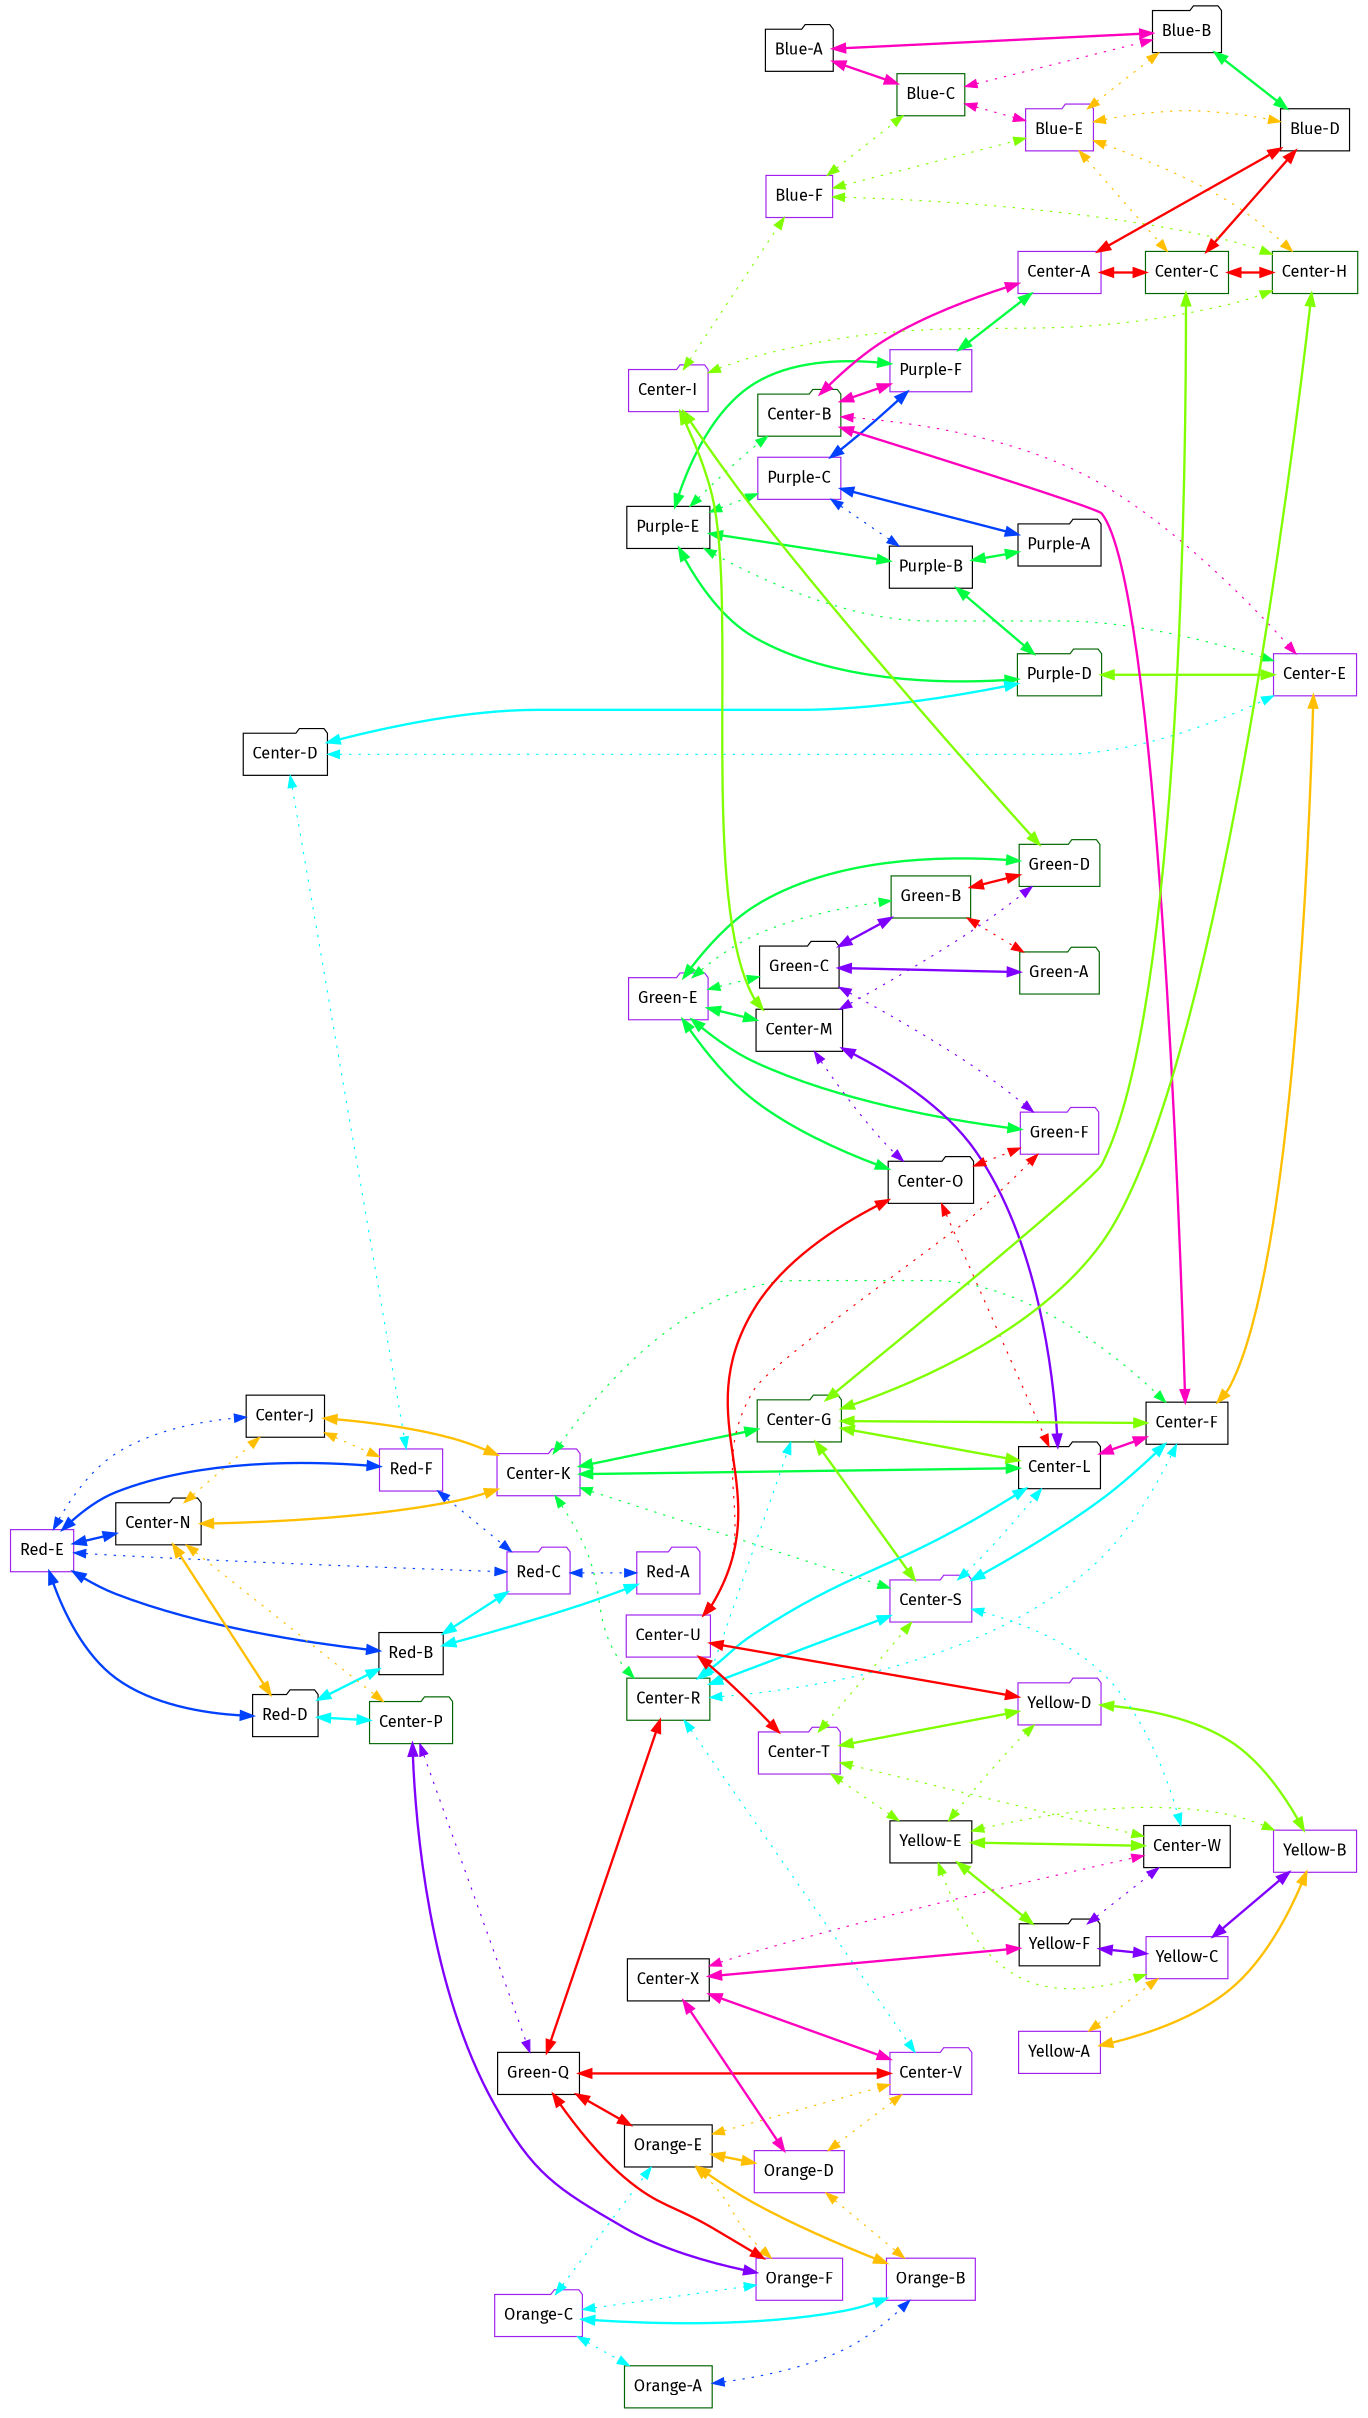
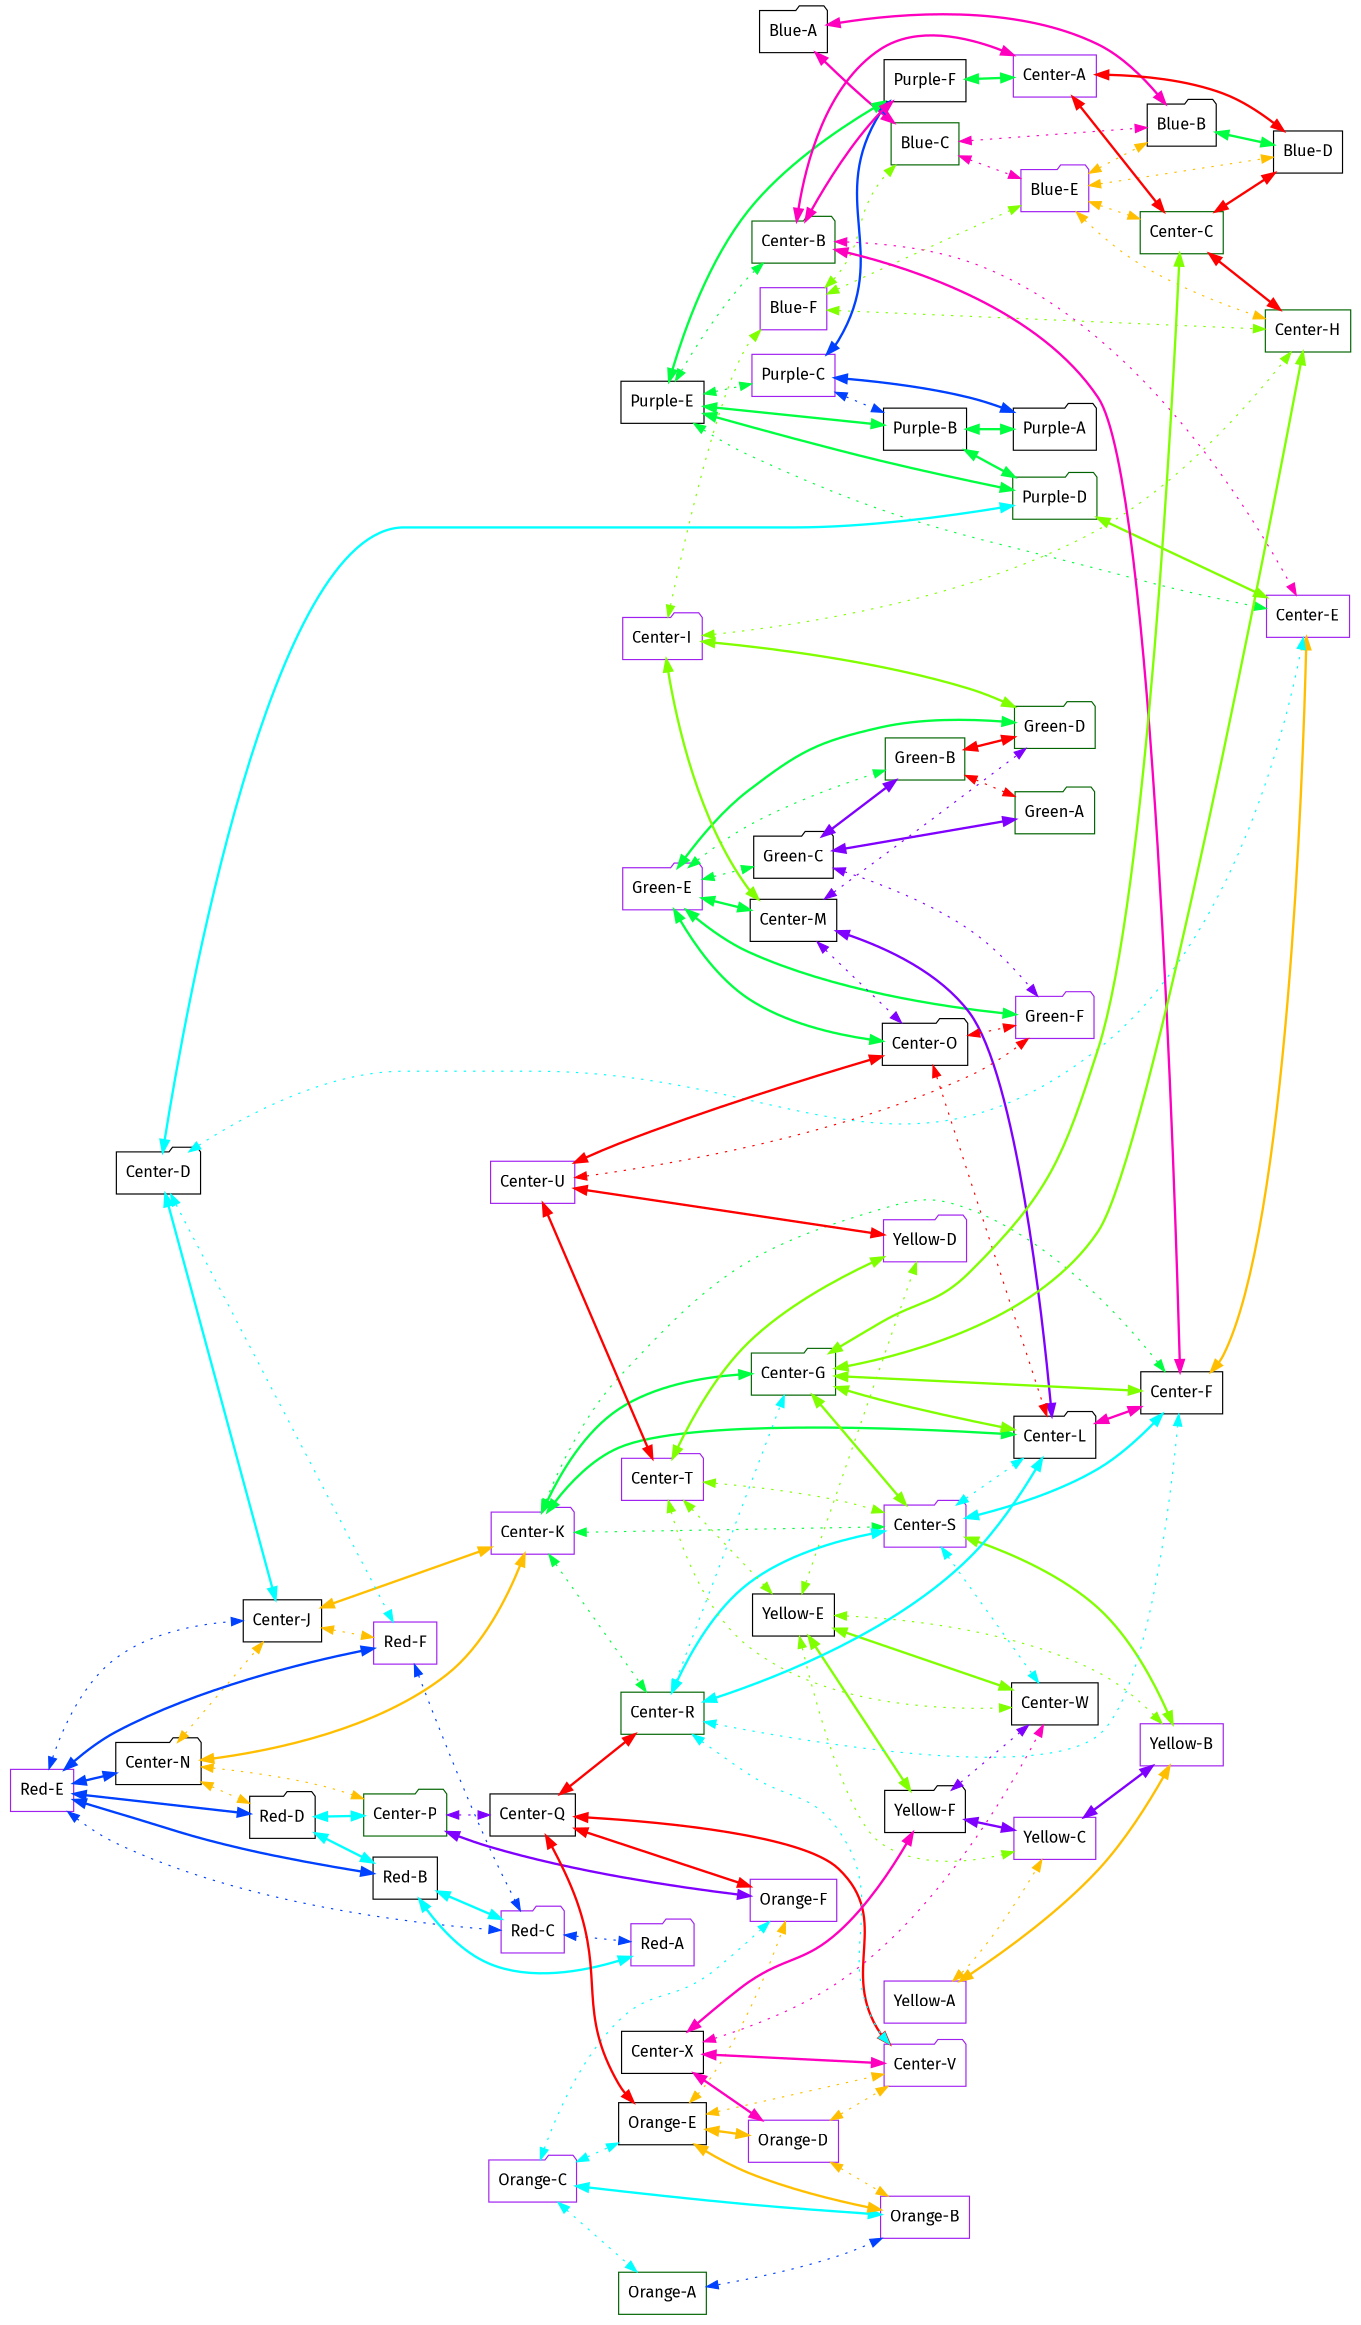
  graph {
    fontname="Fira Sans"
    rankdir=LR
    node [color=purple fontname="Fira Sans" shape=box]
    edge [color="0.25,1,1" dir=both fontname="Fira Sans" style=bold]
    n1 [color=black label="Blue-A" shape=folder]
    n2 [color=black label="Blue-B" shape=folder]
    n3 [color=darkgreen label="Blue-C"]
    n4 [color=black label="Blue-D"]
    n5 [label="Blue-E" shape=folder]
    n6 [color=darkgreen label="Center-C"]
    n7 [color=darkgreen label="Center-H"]
    n8 [label="Blue-F"]
    n9 [color=darkgreen label="Green-A" shape=folder]
    n10 [color=darkgreen label="Green-B"]
    n11 [color=darkgreen label="Green-D" shape=folder]
    n12 [color=black label="Green-C" shape=folder]
    n13 [label="Green-F" shape=folder]
    n14 [label="Green-E" shape=folder]
    n15 [color=black label="Center-M"]
    n16 [color=black label="Center-O" shape=folder]
    n17 [color=black label="Center-L" shape=folder]
    n18 [label="Yellow-A"]
    n19 [label="Yellow-B"]
    n20 [label="Yellow-C"]
    n21 [label="Yellow-D" shape=folder]
    n22 [color=black label="Yellow-E"]
    n23 [color=black label="Yellow-F" shape=folder]
    n24 [color=black label="Center-W"]
    n25 [color=darkgreen label="Orange-A"]
    n26 [label="Orange-B"]
    n27 [label="Orange-C" shape=folder]
    n28 [color=black label="Orange-E"]
    n29 [label="Orange-F"]
    n30 [label="Orange-D"]
    n31 [label="Center-V" shape=folder]
    n32 [label="Red-A" shape=folder]
    n33 [color=black label="Red-B"]
    n34 [label="Red-C" shape=folder]
    n35 [color=black label="Red-D" shape=folder]
    n36 [color=darkgreen label="Center-P" shape=folder]
-   n37 [color=black label="Green-Q"]
+   n37 [color=black label="Center-Q"]
    n38 [label="Red-E"]
    n39 [label="Red-F"]
    n40 [color=black label="Center-J"]
    n41 [color=black label="Center-N" shape=folder]
    n42 [label="Center-K" shape=folder]
    n43 [color=black label="Purple-A" shape=folder]
    n44 [color=black label="Purple-B"]
    n45 [color=darkgreen label="Purple-D" shape=folder]
    n46 [label="Center-E"]
    n47 [label="Purple-C"]
-   n48 [label="Purple-F"]
+   n48 [color=black label="Purple-F"]
    n49 [label="Center-A"]
    n50 [color=black label="Purple-E"]
    n51 [color=darkgreen label="Center-B" shape=folder]
    n52 [color=black label="Center-F"]
    n53 [color=black label="Center-D" shape=folder]
    n54 [color=darkgreen label="Center-G" shape=folder]
    n55 [label="Center-S" shape=folder]
    n56 [label="Center-I" shape=folder]
    n57 [color=darkgreen label="Center-R"]
    n58 [label="Center-T" shape=folder]
    n59 [label="Center-U"]
    n60 [color=black label="Center-X"]
    n1 -- n2 [color="0.875,1,1"]
    n1 -- n3 [color="0.875,1,1"]
    n2 -- n4 [color="0.375,1,1"]
    n3 -- n2 [color="0.875,1,1" style=dotted]
    n3 -- n5 [color="0.875,1,1" style=dotted]
    n5 -- n2 [color="0.125,1,1" style=dotted]
    n5 -- n4 [color="0.125,1,1" style=dotted]
    n5 -- n6 [color="0.125,1,1" style=dotted]
    n5 -- n7 [color="0.125,1,1" style=dotted]
    n6 -- n4 [color="1,1,1"]
    n6 -- n7 [color="1,1,1"]
    n8 -- n3 [style=dotted]
    n8 -- n5 [style=dotted]
    n8 -- n7 [style=dotted]
    n10 -- n9 [color="1,1,1" style=dotted]
    n10 -- n11 [color="1,1,1"]
    n12 -- n9 [color="0.75,1,1"]
    n12 -- n10 [color="0.75,1,1"]
    n12 -- n13 [color="0.75,1,1" style=dotted]
    n14 -- n10 [color="0.375,1,1" style=dotted]
    n14 -- n11 [color="0.375,1,1"]
    n14 -- n12 [color="0.375,1,1" style=dotted]
    n14 -- n13 [color="0.375,1,1"]
    n14 -- n15 [color="0.375,1,1"]
    n14 -- n16 [color="0.375,1,1"]
    n15 -- n11 [color="0.75,1,1" style=dotted]
    n15 -- n16 [color="0.75,1,1" style=dotted]
    n15 -- n17 [color="0.75,1,1"]
    n16 -- n13 [color="1,1,1" style=dotted]
    n16 -- n17 [color="1,1,1" style=dotted]
    n17 -- n52 [color="0.875,1,1"]
    n18 -- n19 [color="0.125,1,1"]
    n18 -- n20 [color="0.125,1,1" style=dotted]
    n20 -- n19 [color="0.75,1,1"]
-   n21 -- n19
+   n55 -- n19
    n22 -- n19 [style=dotted]
    n22 -- n20 [style=dotted]
    n22 -- n21 [style=dotted]
    n22 -- n23
    n22 -- n24
    n23 -- n20 [color="0.75,1,1"]
    n23 -- n24 [color="0.75,1,1" style=dotted]
    n25 -- n26 [color="0.625,1,1" style=dotted]
    n27 -- n25 [color="0.5,1,1" style=dotted]
    n27 -- n26 [color="0.5,1,1"]
    n27 -- n28 [color="0.5,1,1" style=dotted]
    n27 -- n29 [color="0.5,1,1" style=dotted]
    n28 -- n26 [color="0.125,1,1"]
    n28 -- n29 [color="0.125,1,1" style=dotted]
    n28 -- n30 [color="0.125,1,1"]
    n28 -- n31 [color="0.125,1,1" style=dotted]
    n30 -- n26 [color="0.125,1,1" style=dotted]
    n30 -- n31 [color="0.125,1,1" style=dotted]
    n33 -- n32 [color="0.5,1,1"]
    n33 -- n34 [color="0.5,1,1"]
    n34 -- n32 [color="0.625,1,1" style=dotted]
    n35 -- n33 [color="0.5,1,1"]
    n35 -- n36 [color="0.5,1,1"]
    n36 -- n29 [color="0.75,1,1"]
    n36 -- n37 [color="0.75,1,1" style=dotted]
    n37 -- n28 [color="1,1,1"]
    n37 -- n29 [color="1,1,1"]
    n37 -- n31 [color="1,1,1"]
    n37 -- n57 [color="1,1,1"]
    n38 -- n33 [color="0.625,1,1"]
    n38 -- n34 [color="0.625,1,1" style=dotted]
    n38 -- n35 [color="0.625,1,1"]
    n38 -- n39 [color="0.625,1,1"]
    n38 -- n40 [color="0.625,1,1" style=dotted]
    n38 -- n41 [color="0.625,1,1"]
    n39 -- n34 [color="0.625,1,1" style=dotted]
    n40 -- n39 [color="0.125,1,1" style=dotted]
    n40 -- n42 [color="0.125,1,1"]
-   n41 -- n35 [color="0.125,1,1"]
+   n41 -- n35 [color="0.125,1,1" style=dotted]
    n41 -- n36 [color="0.125,1,1" style=dotted]
    n41 -- n40 [color="0.125,1,1" style=dotted]
    n41 -- n42 [color="0.125,1,1"]
    n42 -- n17 [color="0.375,1,1"]
    n42 -- n52 [color="0.375,1,1" style=dotted]
    n42 -- n54 [color="0.375,1,1"]
    n42 -- n55 [color="0.375,1,1" style=dotted]
    n42 -- n57 [color="0.375,1,1" style=dotted]
    n44 -- n43 [color="0.375,1,1"]
    n44 -- n45 [color="0.375,1,1"]
    n45 -- n46
    n47 -- n43 [color="0.625,1,1"]
    n47 -- n44 [color="0.625,1,1" style=dotted]
    n47 -- n48 [color="0.625,1,1"]
    n48 -- n49 [color="0.375,1,1"]
    n49 -- n4 [color="1,1,1"]
    n49 -- n6 [color="1,1,1"]
    n50 -- n44 [color="0.375,1,1"]
    n50 -- n45 [color="0.375,1,1"]
    n50 -- n46 [color="0.375,1,1" style=dotted]
    n50 -- n47 [color="0.375,1,1" style=dotted]
    n50 -- n48 [color="0.375,1,1"]
    n50 -- n51 [color="0.375,1,1" style=dotted]
    n51 -- n46 [color="0.875,1,1" style=dotted]
    n51 -- n48 [color="0.875,1,1"]
    n51 -- n49 [color="0.875,1,1"]
    n51 -- n52 [color="0.875,1,1"]
    n52 -- n46 [color="0.125,1,1"]
    n53 -- n39 [color="0.5,1,1" style=dotted]
+   n53 -- n40 [color="0.5,1,1"]
    n53 -- n45 [color="0.5,1,1"]
    n53 -- n46 [color="0.5,1,1" style=dotted]
    n54 -- n6
    n54 -- n7
    n54 -- n17
    n54 -- n52
    n54 -- n55
    n55 -- n17 [color="0.5,1,1" style=dotted]
    n55 -- n24 [color="0.5,1,1" style=dotted]
    n55 -- n52 [color="0.5,1,1"]
    n56 -- n7 [style=dotted]
    n56 -- n8 [style=dotted]
    n56 -- n11
    n56 -- n15
    n57 -- n17 [color="0.5,1,1"]
    n57 -- n31 [color="0.5,1,1" style=dotted]
    n57 -- n52 [color="0.5,1,1" style=dotted]
    n57 -- n54 [color="0.5,1,1" style=dotted]
    n57 -- n55 [color="0.5,1,1"]
    n58 -- n21
    n58 -- n22 [style=dotted]
    n58 -- n24 [style=dotted]
    n58 -- n55 [style=dotted]
    n59 -- n13 [color="1,1,1" style=dotted]
    n59 -- n16 [color="1,1,1"]
    n59 -- n21 [color="1,1,1"]
    n59 -- n58 [color="1,1,1"]
    n60 -- n23 [color="0.875,1,1"]
    n60 -- n24 [color="0.875,1,1" style=dotted]
    n60 -- n30 [color="0.875,1,1"]
    n60 -- n31 [color="0.875,1,1"]
  }
